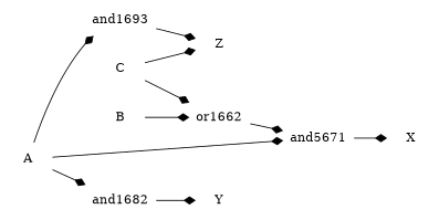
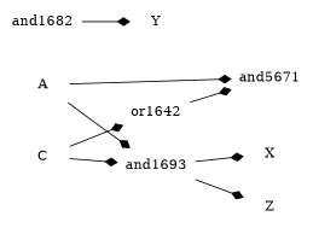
  digraph {
    rankdir=LR
    node [shape=plaintext]
    edge [arrowhead=diamond]
    n1 [label=and5671]
    n2 [label=X]
    n3 [label=and1682]
    n4 [label=Y]
    n5 [label=and1693]
    n6 [label=Z]
-   n7 [label=or1662]
+   n7 [label=or1642]
    n8 [label=C]
-   n9 [label=B]
    n10 [label=A]
-   n1 -> n2
+   n5 -> n2
    n3 -> n4
    n5 -> n6
    n7 -> n1
-   n8 -> n6
+   n8 -> n5
    n8 -> n7
-   n9 -> n7
    n10 -> n1
-   n10 -> n3
    n10 -> n5
  }
